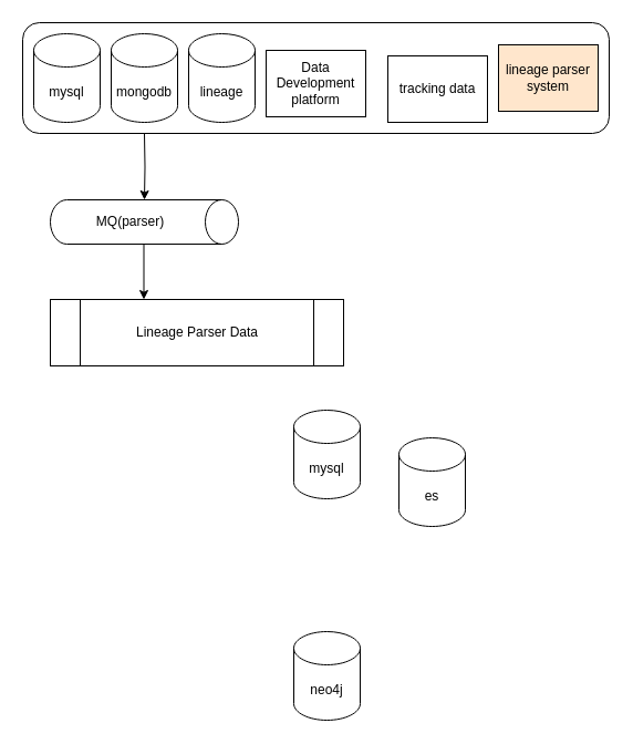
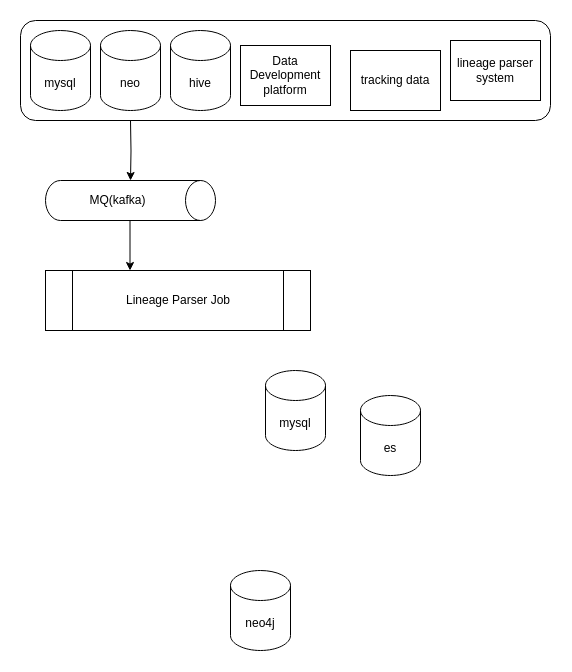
  <mxCell id="0" />
  <mxCell id="1" parent="0" />
  <mxCell id="2" value="" style="rounded=1;whiteSpace=wrap;html=1;" vertex="1" parent="1"><mxGeometry x="20" y="20" width="530" height="100" as="geometry" /></mxCell>
  <mxCell id="3" value="mysql" style="shape=cylinder3;whiteSpace=wrap;html=1;boundedLbl=1;backgroundOutline=1;size=15;" vertex="1" parent="1"><mxGeometry x="30" y="30" width="60" height="80" as="geometry" /></mxCell>
  <mxCell id="4" value="" style="edgeStyle=orthogonalEdgeStyle;rounded=0;orthogonalLoop=1;jettySize=auto;html=1;" edge="1" parent="1" target="10"><mxGeometry relative="1" as="geometry"><mxPoint x="130" y="120" as="sourcePoint" /></mxGeometry></mxCell>
- <mxCell id="5" value="mongodb" style="shape=cylinder3;whiteSpace=wrap;html=1;boundedLbl=1;backgroundOutline=1;size=15;" vertex="1" parent="1"><mxGeometry x="100" y="30" width="60" height="80" as="geometry" /></mxCell>
- <mxCell id="6" value="lineage" style="shape=cylinder3;whiteSpace=wrap;html=1;boundedLbl=1;backgroundOutline=1;size=15;" vertex="1" parent="1"><mxGeometry x="170" y="30" width="60" height="80" as="geometry" /></mxCell>
+ <mxCell id="5" value="neo" style="shape=cylinder3;whiteSpace=wrap;html=1;boundedLbl=1;backgroundOutline=1;size=15;" vertex="1" parent="1"><mxGeometry x="100" y="30" width="60" height="80" as="geometry" /></mxCell>
+ <mxCell id="6" value="hive" style="shape=cylinder3;whiteSpace=wrap;html=1;boundedLbl=1;backgroundOutline=1;size=15;" vertex="1" parent="1"><mxGeometry x="170" y="30" width="60" height="80" as="geometry" /></mxCell>
  <mxCell id="7" value="Data Development platform" style="rounded=0;whiteSpace=wrap;html=1;" vertex="1" parent="1"><mxGeometry x="240" y="45" width="90" height="60" as="geometry" /></mxCell>
  <mxCell id="8" value="tracking data" style="rounded=0;whiteSpace=wrap;html=1;" vertex="1" parent="1"><mxGeometry x="350" y="50" width="90" height="60" as="geometry" /></mxCell>
- <mxCell id="9" value="lineage parser system" style="rounded=0;whiteSpace=wrap;html=1;fillColor=#ffe6cc;" vertex="1" parent="1"><mxGeometry x="450" y="40" width="90" height="60" as="geometry" /></mxCell>
- <mxCell id="10" value="MQ(parser)" style="shape=cylinder3;whiteSpace=wrap;html=1;boundedLbl=1;backgroundOutline=1;size=15;direction=south;" vertex="1" parent="1"><mxGeometry x="45" y="180" width="170" height="40" as="geometry" /></mxCell>
- <mxCell id="11" value="Lineage Parser Data" style="shape=process;whiteSpace=wrap;html=1;backgroundOutline=1;" vertex="1" parent="1"><mxGeometry x="45" y="270" width="265" height="60" as="geometry" /></mxCell>
+ <mxCell id="9" value="lineage parser system" style="rounded=0;whiteSpace=wrap;html=1;" vertex="1" parent="1"><mxGeometry x="450" y="40" width="90" height="60" as="geometry" /></mxCell>
+ <mxCell id="10" value="MQ(kafka)" style="shape=cylinder3;whiteSpace=wrap;html=1;boundedLbl=1;backgroundOutline=1;size=15;direction=south;" vertex="1" parent="1"><mxGeometry x="45" y="180" width="170" height="40" as="geometry" /></mxCell>
+ <mxCell id="11" value="Lineage Parser Job" style="shape=process;whiteSpace=wrap;html=1;backgroundOutline=1;" vertex="1" parent="1"><mxGeometry x="45" y="270" width="265" height="60" as="geometry" /></mxCell>
  <mxCell id="12" value="mysql" style="shape=cylinder3;whiteSpace=wrap;html=1;boundedLbl=1;backgroundOutline=1;size=15;" vertex="1" parent="1"><mxGeometry x="265" y="370" width="60" height="80" as="geometry" /></mxCell>
  <mxCell id="13" value="es" style="shape=cylinder3;whiteSpace=wrap;html=1;boundedLbl=1;backgroundOutline=1;size=15;" vertex="1" parent="1"><mxGeometry x="360" y="395" width="60" height="80" as="geometry" /></mxCell>
- <mxCell id="14" value="neo4j" style="shape=cylinder3;whiteSpace=wrap;html=1;boundedLbl=1;backgroundOutline=1;size=15;" vertex="1" parent="1"><mxGeometry x="265" y="570" width="60" height="80" as="geometry" /></mxCell>
+ <mxCell id="14" value="neo4j" style="shape=cylinder3;whiteSpace=wrap;html=1;boundedLbl=1;backgroundOutline=1;size=15;" vertex="1" parent="1"><mxGeometry x="230" y="570" width="60" height="80" as="geometry" /></mxCell>
  <mxCell id="15" value="" style="endArrow=classic;html=1;rounded=0;" edge="1" parent="1"><mxGeometry width="50" height="50" relative="1" as="geometry"><mxPoint x="129.5" y="220" as="sourcePoint" /><mxPoint x="129.5" y="270" as="targetPoint" /></mxGeometry></mxCell>
